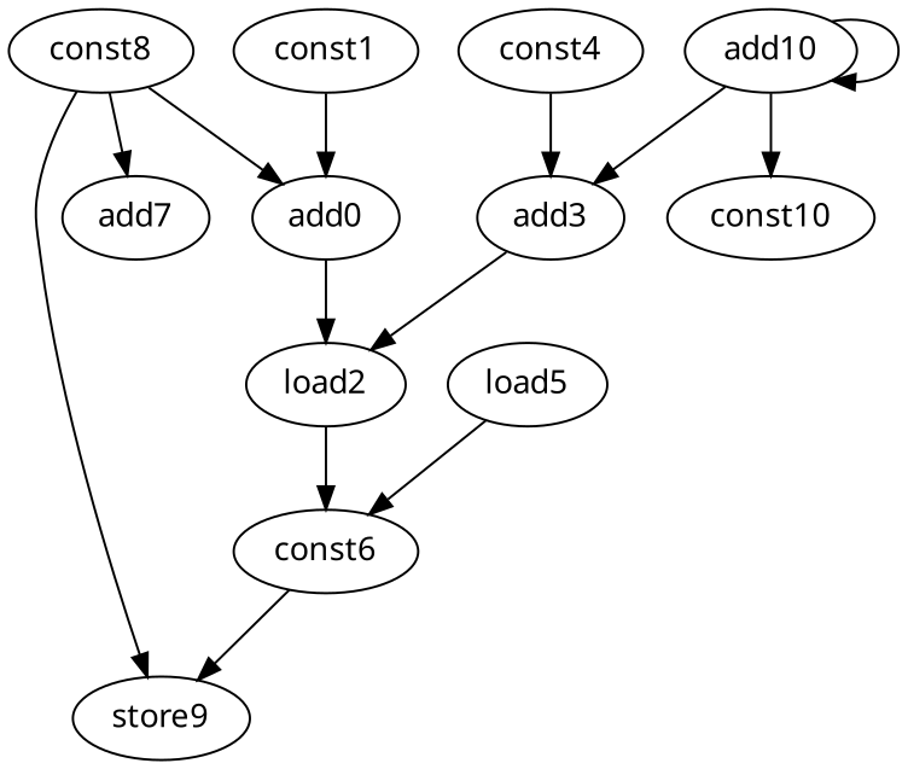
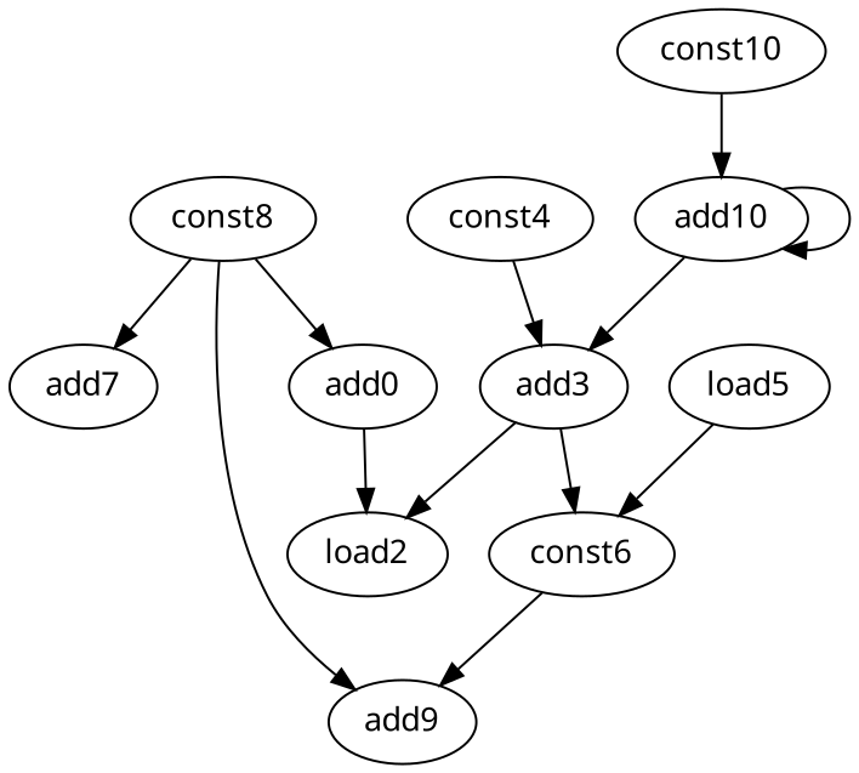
  digraph {
    fontname="Noto Sans"
    node [fontname="Noto Sans" opcode=add]
    edge [fontname="Noto Sans" operand=0]
    load2 [opcode=load]
    add0
    n3 [label=const6]
-   const1 [opcode=const]
-   store9 [opcode=store]
+   store9 [opcode=store label=add9]
    add3
    load5 [opcode=load]
    const4 [opcode=const]
    const8 [opcode=const]
    add7
    add10
    n12 [label=const10 opcode=const]
-   load2 -> n3 [operand=1]
+   add3 -> n3 [operand=1]
    add0 -> load2
    n3 -> store9 [operand=1]
-   const1 -> add0
    add3 -> load2
    load5 -> n3
    const4 -> add3
    const8 -> add0 [operand=1]
    const8 -> store9
    const8 -> add7
    add10 -> add3 [operand=1]
    add10 -> add10
-   add10 -> n12 [operand=1]
+   n12 -> add10 [operand=1]
  }
